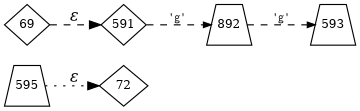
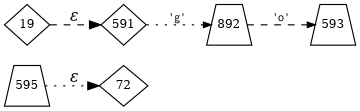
  digraph {
    rankdir=LR
    node [fixedsize=true fontsize=11 shape=diamond peripheries=1]
    edge [fontname=Courier style=dashed]
    n1 [label=72 width=.6 peripheries=""]
    n2 [label=892 shape=trapezium width=.55]
    n3 [label=593 shape=trapezium width=.55]
    n4 [label=595 shape=trapezium width=.55]
-   n5 [label=69 width=.55]
+   n5 [label=19 width=.55]
    n6 [label=591 width=.55]
-   n2 -> n3 [arrowhead=normal arrowsize=.7 fontsize=11 label="'g'"]
+   n2 -> n3 [arrowhead=normal arrowsize=.7 fontsize=11 label="'o'"]
    n4 -> n1 [fontname="Times-Italic" label="&epsilon;" style=dotted]
    n5 -> n6 [fontname="Times-Italic" label="&epsilon;"]
-   n6 -> n2 [arrowhead=normal arrowsize=.7 fontsize=11 label="'g'"]
+   n6 -> n2 [arrowhead=normal arrowsize=.7 fontsize=11 label="'g'" style=dotted]
  }
